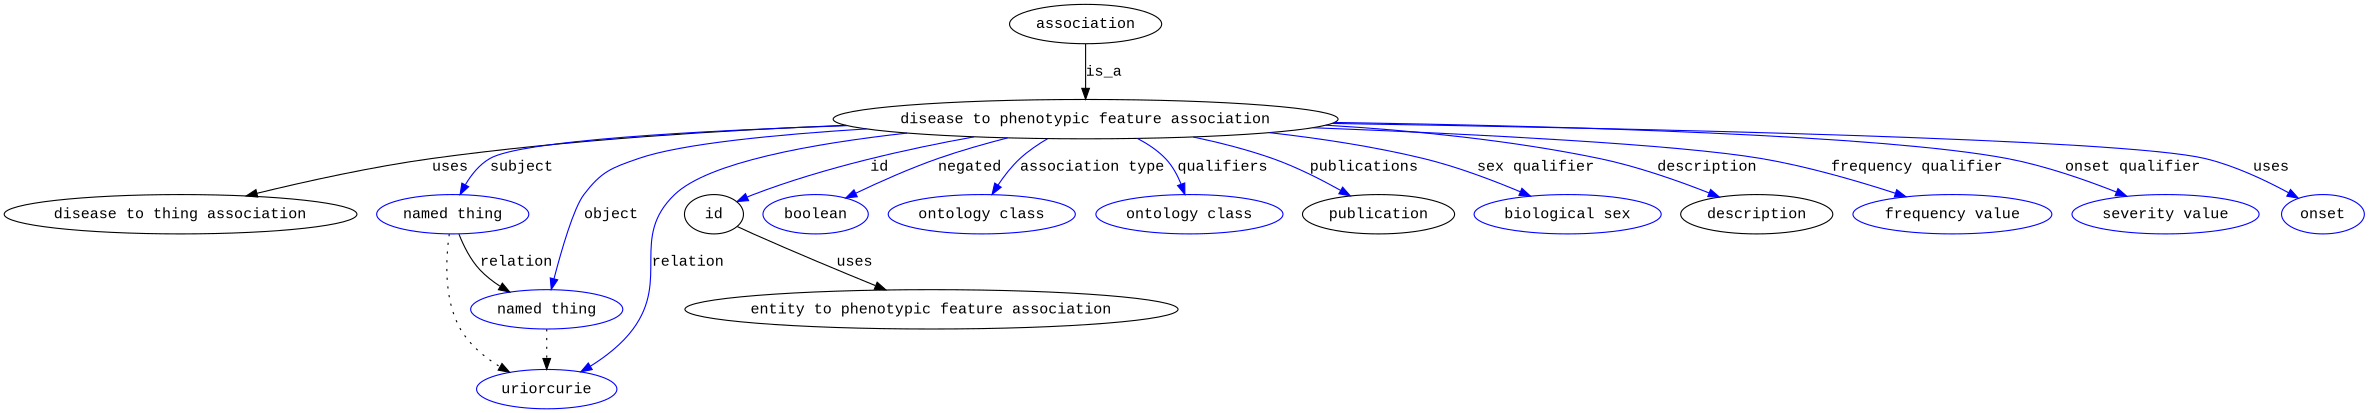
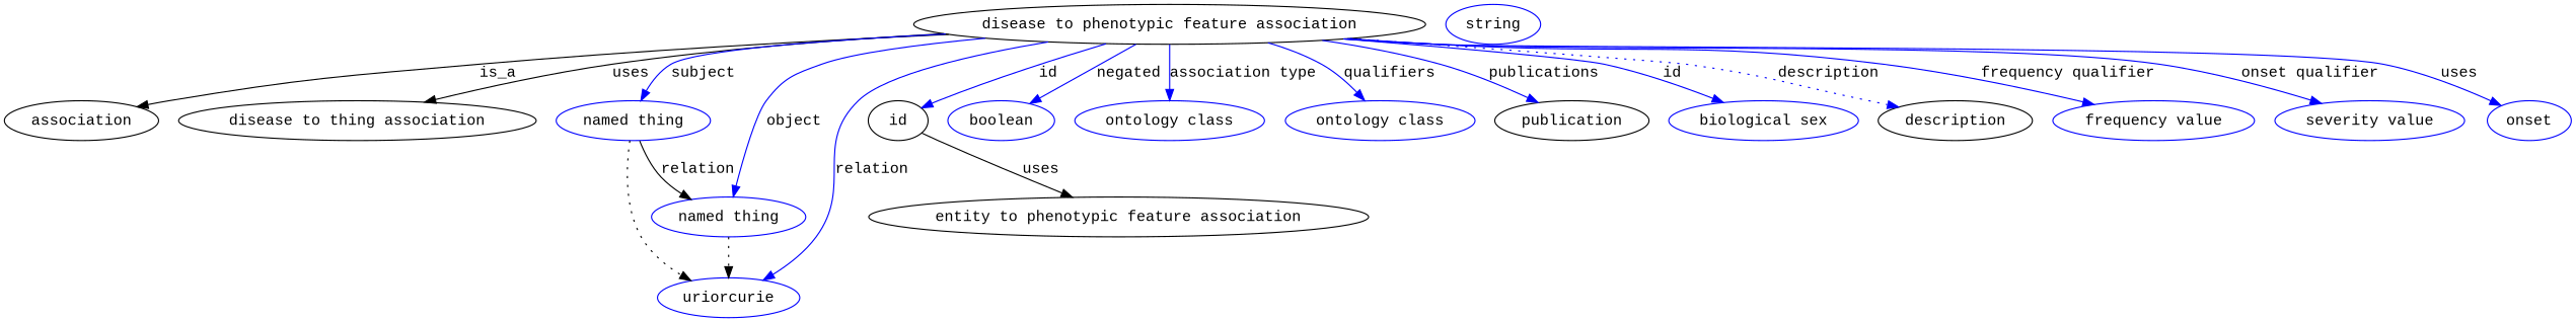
  digraph {
    fontname="Liberation Mono"
    node [fontname="Liberation Mono" color=blue]
    edge [fontname="Liberation Mono" color=blue style=solid]
    n1 [height=0.5 label="disease to phenotypic feature association" width=4.3149 color=""]
    association [height=0.5 width=1.3902 color=""]
    "disease to thing association" [height=0.5 width=2.9789 color=""]
    n4 [height=0.5 label="named thing" width=1.5346]
    n5 [height=0.5 label=uriorcurie width=1.2638]
    n6 [height=0.5 label="named thing" width=1.5346]
    id [height=0.5 width=0.75 color=""]
    n8 [height=0.5 label=boolean width=1.0652]
    n9 [height=0.5 label="ontology class" width=1.7151]
    n10 [height=0.5 label="ontology class" width=1.7151]
    n11 [color=black height=0.5 label=publication width=1.3902]
    n12 [height=0.5 label="biological sex" width=1.661]
    description [height=0.5 width=1.3902 color=""]
    n14 [height=0.5 label="frequency value" width=1.8776]
    n15 [height=0.5 label="severity value" width=1.661]
    n16 [height=0.5 label=onset width=0.81243]
    "entity to phenotypic feature association" [height=0.5 width=4.1524 color=""]
-   association -> n1 [label=is_a color="" style=""]
+   n18 [height=0.5 label=string width=0.84854]
+   n1 -> association [label=is_a color="" style=""]
    n1 -> "disease to thing association" [label=uses color="" style=""]
    n1 -> n4 [label=subject]
    n1 -> n5 [label=relation]
    n1 -> n6 [label=object]
    n1 -> id [label=id]
    n1 -> n8 [label=negated]
    n1 -> n9 [label="association type"]
    n1 -> n10 [label=qualifiers]
    n1 -> n11 [label=publications]
-   n1 -> n12 [label="sex qualifier"]
-   n1 -> description [label=description]
+   n1 -> n12 [label=id]
+   n1 -> description [label=description style=dotted]
    n1 -> n14 [label="frequency qualifier"]
    n1 -> n15 [label="onset qualifier"]
    n1 -> n16 [label=uses]
    n4 -> n5 [style=dotted color=""]
    n4 -> n6 [label=relation color="" style=""]
    n6 -> n5 [style=dotted color=""]
    id -> "entity to phenotypic feature association" [label=uses color="" style=""]
  }
